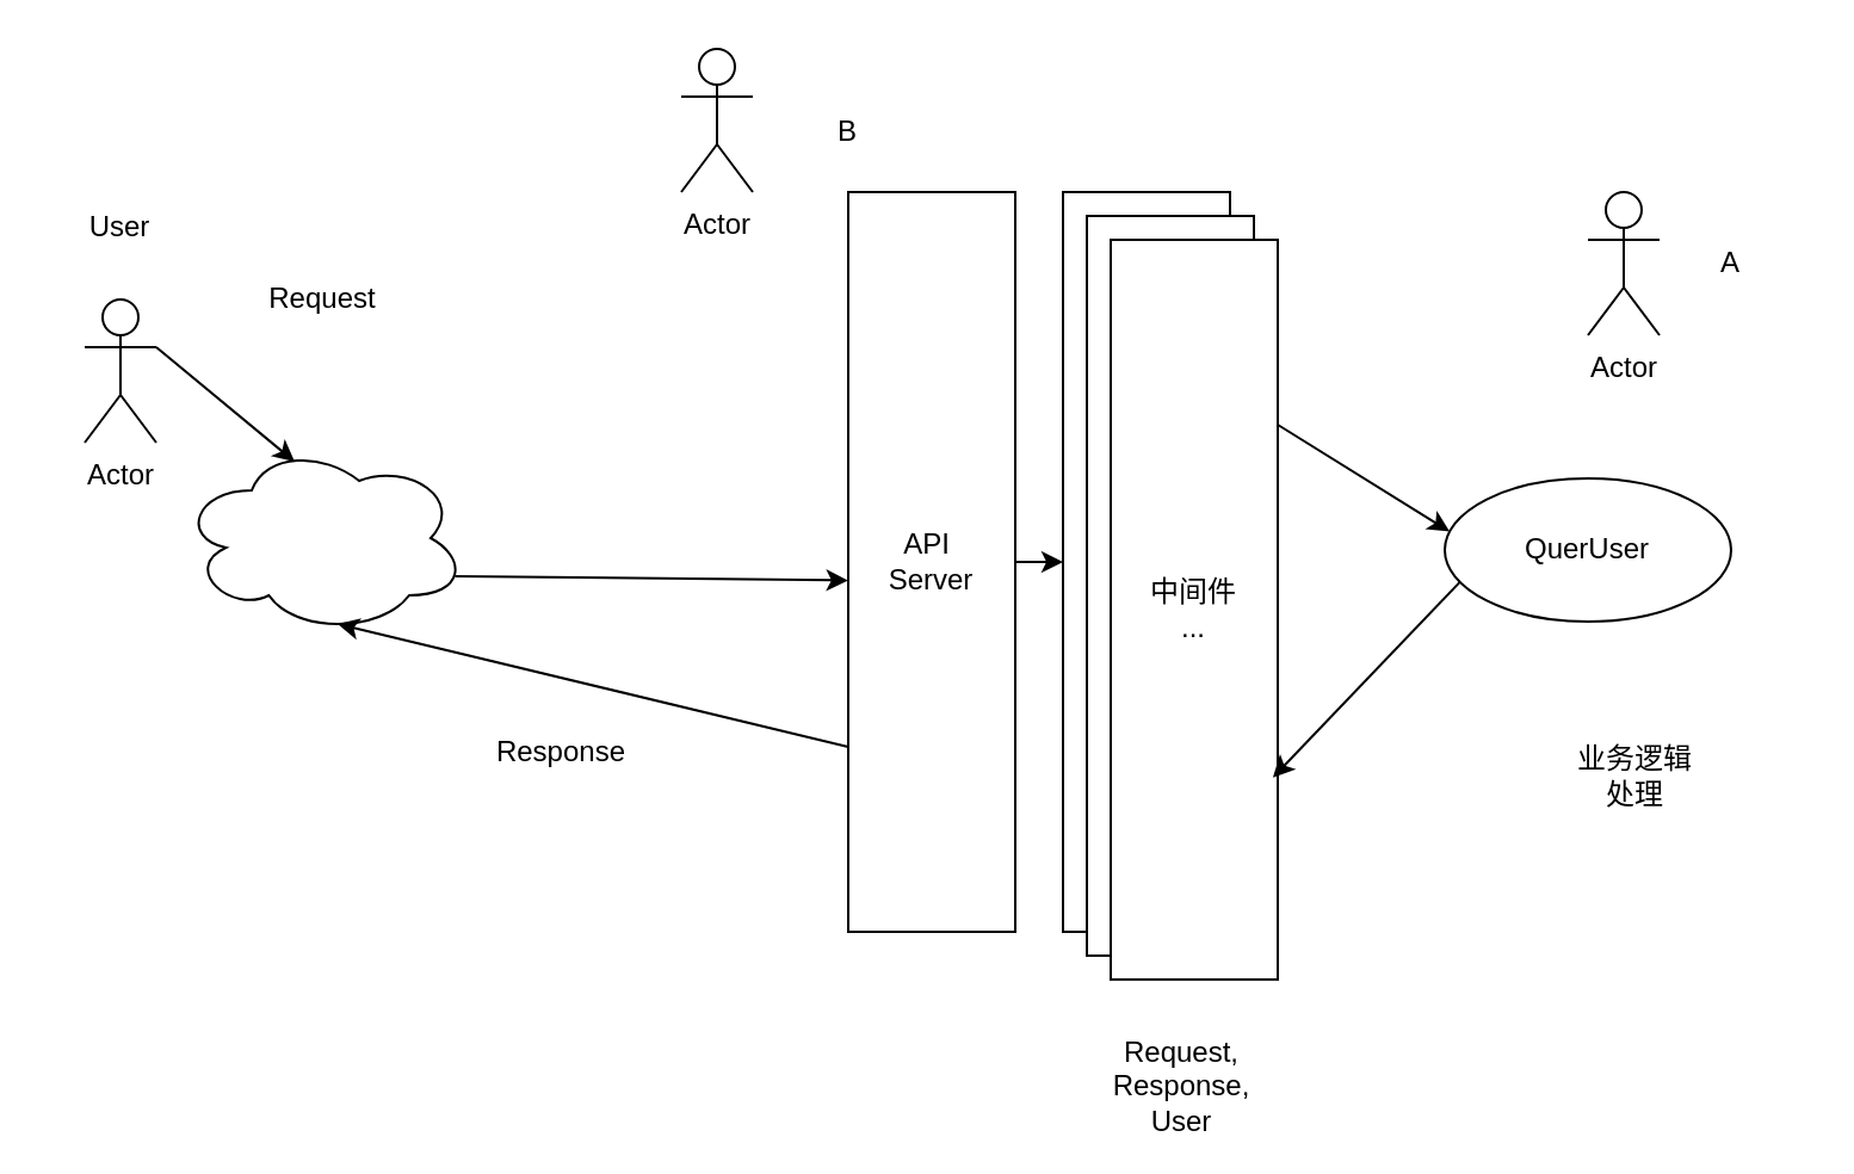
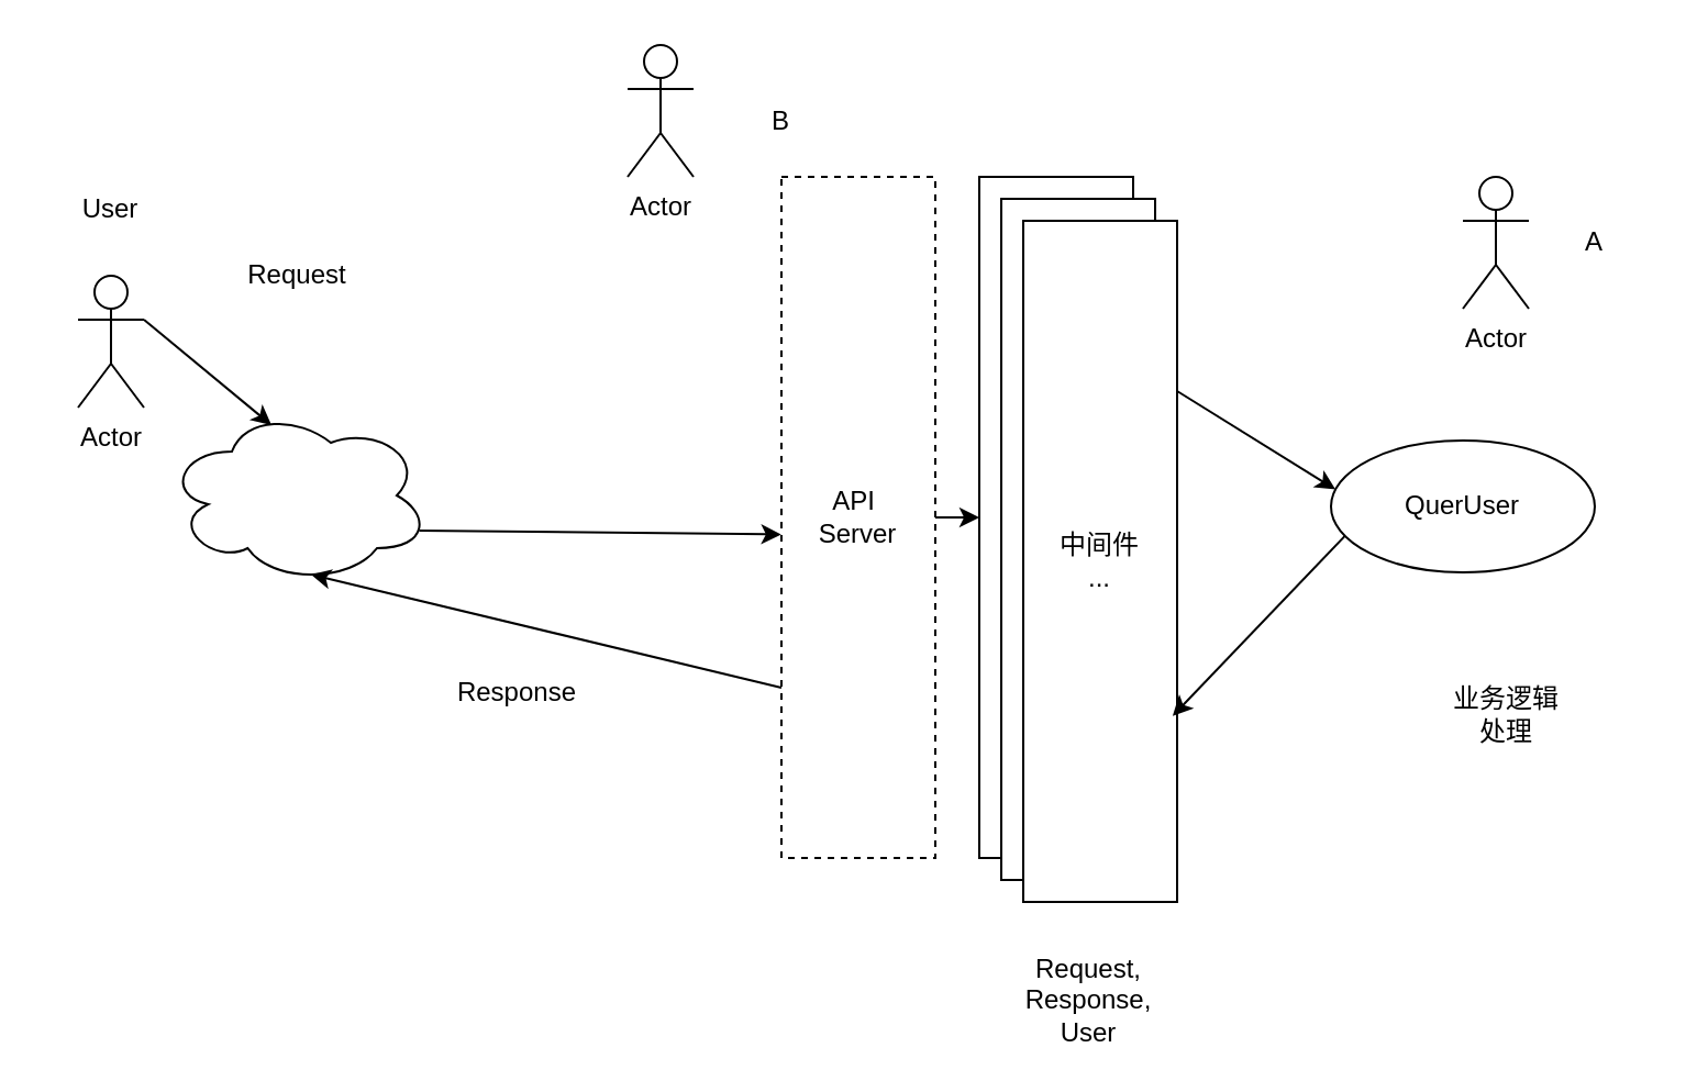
  <mxCell id="0" />
  <mxCell id="1" parent="0" />
  <mxCell id="2" value="QuerUser" style="ellipse;whiteSpace=wrap;html=1;" vertex="1" parent="1"><mxGeometry x="605" y="200" width="120" height="60" as="geometry" /></mxCell>
  <mxCell id="3" value="" style="rounded=0;whiteSpace=wrap;html=1;" vertex="1" parent="1"><mxGeometry x="445" y="80" width="70" height="310" as="geometry" /></mxCell>
  <mxCell id="4" value="Actor" style="shape=umlActor;verticalLabelPosition=bottom;verticalAlign=top;html=1;outlineConnect=0;" vertex="1" parent="1"><mxGeometry x="665" y="80" width="30" height="60" as="geometry" /></mxCell>
  <mxCell id="5" value="A" style="text;html=1;align=center;verticalAlign=middle;whiteSpace=wrap;rounded=0;" vertex="1" parent="1"><mxGeometry x="695" y="95" width="60" height="30" as="geometry" /></mxCell>
  <mxCell id="6" value="Actor" style="shape=umlActor;verticalLabelPosition=bottom;verticalAlign=top;html=1;outlineConnect=0;" vertex="1" parent="1"><mxGeometry x="285" y="20" width="30" height="60" as="geometry" /></mxCell>
  <mxCell id="7" value="B" style="text;html=1;align=center;verticalAlign=middle;whiteSpace=wrap;rounded=0;" vertex="1" parent="1"><mxGeometry x="325" y="40" width="60" height="30" as="geometry" /></mxCell>
  <mxCell id="8" value="Actor" style="shape=umlActor;verticalLabelPosition=bottom;verticalAlign=top;html=1;outlineConnect=0;" vertex="1" parent="1"><mxGeometry x="35" y="125" width="30" height="60" as="geometry" /></mxCell>
  <mxCell id="9" value="" style="ellipse;shape=cloud;whiteSpace=wrap;html=1;" vertex="1" parent="1"><mxGeometry x="75" y="185" width="120" height="80" as="geometry" /></mxCell>
  <mxCell id="10" value="User" style="text;html=1;align=center;verticalAlign=middle;whiteSpace=wrap;rounded=0;" vertex="1" parent="1"><mxGeometry x="20" y="80" width="60" height="30" as="geometry" /></mxCell>
  <mxCell id="11" style="edgeStyle=none;html=1;exitX=1;exitY=0.333;exitDx=0;exitDy=0;exitPerimeter=0;entryX=0.4;entryY=0.1;entryDx=0;entryDy=0;entryPerimeter=0;" edge="1" parent="1" source="8" target="9"><mxGeometry relative="1" as="geometry" /></mxCell>
  <mxCell id="12" style="edgeStyle=none;html=1;exitX=1;exitY=0.5;exitDx=0;exitDy=0;entryX=0;entryY=0.5;entryDx=0;entryDy=0;" edge="1" parent="1" source="13" target="3"><mxGeometry relative="1" as="geometry" /></mxCell>
- <mxCell id="13" value="API&amp;nbsp;&lt;div&gt;Server&lt;/div&gt;" style="rounded=0;whiteSpace=wrap;html=1;" vertex="1" parent="1"><mxGeometry x="355" y="80" width="70" height="310" as="geometry" /></mxCell>
+ <mxCell id="13" value="API&amp;nbsp;&lt;div&gt;Server&lt;/div&gt;" style="rounded=0;whiteSpace=wrap;html=1;dashed=1;" vertex="1" parent="1"><mxGeometry x="355" y="80" width="70" height="310" as="geometry" /></mxCell>
  <mxCell id="14" style="edgeStyle=none;html=1;exitX=0.96;exitY=0.7;exitDx=0;exitDy=0;exitPerimeter=0;entryX=-0.002;entryY=0.525;entryDx=0;entryDy=0;entryPerimeter=0;" edge="1" parent="1" source="9" target="13"><mxGeometry relative="1" as="geometry" /></mxCell>
  <mxCell id="15" value="Request" style="text;html=1;align=center;verticalAlign=middle;whiteSpace=wrap;rounded=0;" vertex="1" parent="1"><mxGeometry x="105" y="110" width="60" height="30" as="geometry" /></mxCell>
  <mxCell id="16" style="edgeStyle=none;html=1;exitX=0;exitY=0.75;exitDx=0;exitDy=0;entryX=0.55;entryY=0.95;entryDx=0;entryDy=0;entryPerimeter=0;" edge="1" parent="1" source="13" target="9"><mxGeometry relative="1" as="geometry" /></mxCell>
  <mxCell id="17" value="Response" style="text;html=1;align=center;verticalAlign=middle;whiteSpace=wrap;rounded=0;" vertex="1" parent="1"><mxGeometry x="205" y="300" width="60" height="30" as="geometry" /></mxCell>
  <mxCell id="18" value="业务逻辑处理" style="text;html=1;align=center;verticalAlign=middle;whiteSpace=wrap;rounded=0;" vertex="1" parent="1"><mxGeometry x="655" y="310" width="60" height="30" as="geometry" /></mxCell>
  <mxCell id="19" value="" style="rounded=0;whiteSpace=wrap;html=1;" vertex="1" parent="1"><mxGeometry x="455" y="90" width="70" height="310" as="geometry" /></mxCell>
  <mxCell id="20" value="中间件&lt;div&gt;...&lt;/div&gt;" style="rounded=0;whiteSpace=wrap;html=1;" vertex="1" parent="1"><mxGeometry x="465" y="100" width="70" height="310" as="geometry" /></mxCell>
  <mxCell id="21" style="edgeStyle=none;html=1;exitX=1;exitY=0.25;exitDx=0;exitDy=0;entryX=0.017;entryY=0.371;entryDx=0;entryDy=0;entryPerimeter=0;" edge="1" parent="1" source="20" target="2"><mxGeometry relative="1" as="geometry" /></mxCell>
  <mxCell id="22" style="edgeStyle=none;html=1;exitX=0;exitY=0.75;exitDx=0;exitDy=0;entryX=0.971;entryY=0.727;entryDx=0;entryDy=0;entryPerimeter=0;" edge="1" parent="1" source="2" target="20"><mxGeometry relative="1" as="geometry" /></mxCell>
  <mxCell id="23" value="Request, Response,&lt;div&gt;User&lt;/div&gt;" style="text;html=1;align=center;verticalAlign=middle;whiteSpace=wrap;rounded=0;" vertex="1" parent="1"><mxGeometry x="465" y="440" width="60" height="30" as="geometry" /></mxCell>
